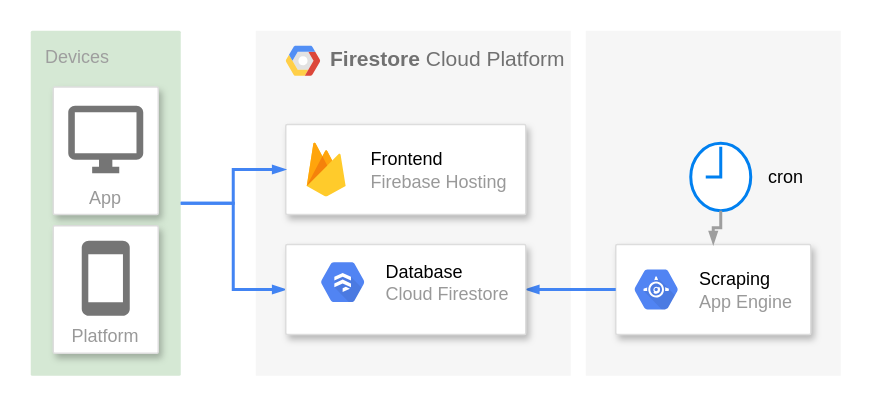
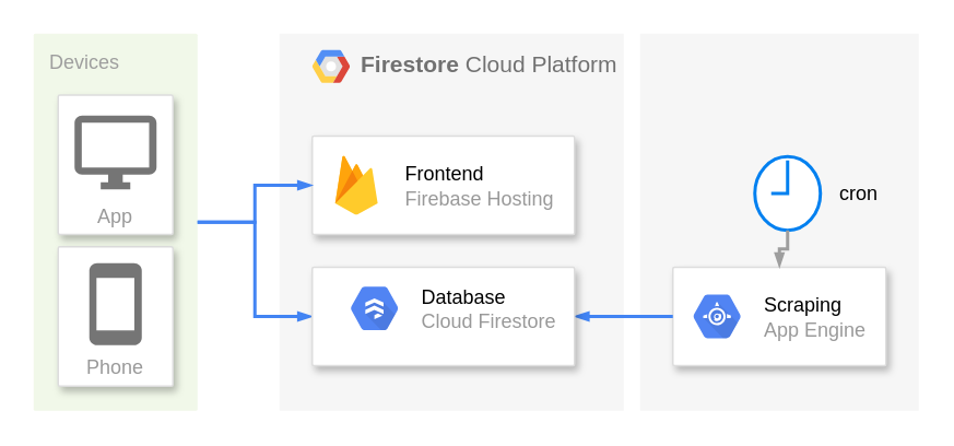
  <mxCell id="0" />
  <mxCell id="1" parent="0" />
- <mxCell id="2" value="Devices" style="points=[[0,0,0],[0.25,0,0],[0.5,0,0],[0.75,0,0],[1,0,0],[1,0.25,0],[1,0.5,0],[1,0.75,0],[1,1,0],[0.75,1,0],[0.5,1,0],[0.25,1,0],[0,1,0],[0,0.75,0],[0,0.5,0],[0,0.25,0]];rounded=1;absoluteArcSize=1;arcSize=2;html=1;strokeColor=none;shadow=0;dashed=0;fontSize=12;fontColor=#9E9E9E;align=left;verticalAlign=top;spacing=10;spacingTop=-4;fillColor=#d5e8d4;" vertex="1" parent="1"><mxGeometry x="20" y="20" width="100" height="230" as="geometry" /></mxCell>
+ <mxCell id="2" value="Devices" style="points=[[0,0,0],[0.25,0,0],[0.5,0,0],[0.75,0,0],[1,0,0],[1,0.25,0],[1,0.5,0],[1,0.75,0],[1,1,0],[0.75,1,0],[0.5,1,0],[0.25,1,0],[0,1,0],[0,0.75,0],[0,0.5,0],[0,0.25,0]];rounded=1;absoluteArcSize=1;arcSize=2;html=1;strokeColor=none;shadow=0;dashed=0;fontSize=12;fontColor=#9E9E9E;align=left;verticalAlign=top;spacing=10;spacingTop=-4;fillColor=#F1F8E9;" vertex="1" parent="1"><mxGeometry x="20" y="20" width="100" height="230" as="geometry" /></mxCell>
  <mxCell id="3" value="" style="fillColor=#F6F6F6;strokeColor=none;shadow=0;fontSize=14;align=left;spacing=10;fontColor=#717171;9E9E9E;verticalAlign=top;spacingTop=-4;fontStyle=0;spacingLeft=40;html=1;" vertex="1" parent="1"><mxGeometry x="390" y="20" width="170" height="230" as="geometry" /></mxCell>
  <mxCell id="4" value="&lt;b&gt;Firestore &lt;/b&gt;Cloud Platform" style="fillColor=#F6F6F6;strokeColor=none;shadow=0;fontSize=14;align=left;spacing=10;fontColor=#717171;9E9E9E;verticalAlign=top;spacingTop=-4;fontStyle=0;spacingLeft=40;html=1;" vertex="1" parent="1"><mxGeometry x="170" y="20" width="210" height="230" as="geometry" /></mxCell>
  <mxCell id="5" value="" style="shape=mxgraph.gcp2.google_cloud_platform;fillColor=#F6F6F6;strokeColor=none;shadow=0;gradientColor=none;" vertex="1" parent="4"><mxGeometry width="23" height="20" relative="1" as="geometry"><mxPoint x="20" y="10" as="offset" /></mxGeometry></mxCell>
  <mxCell id="6" value="" style="group" vertex="1" connectable="0" parent="4"><mxGeometry x="20" y="62.5" width="160" height="60" as="geometry" /></mxCell>
  <mxCell id="7" value="" style="strokeColor=#dddddd;shadow=1;strokeWidth=1;rounded=1;absoluteArcSize=1;arcSize=2;" vertex="1" parent="6"><mxGeometry width="160" height="60" as="geometry" /></mxCell>
  <mxCell id="8" value="&lt;font color=&quot;#000000&quot;&gt;Frontend&lt;/font&gt;&lt;br&gt;Firebase Hosting" style="dashed=0;connectable=0;html=1;fillColor=#5184F3;strokeColor=none;shape=mxgraph.gcp2.firebase;part=1;labelPosition=right;verticalLabelPosition=middle;align=left;verticalAlign=middle;spacingLeft=15;fontColor=#999999;fontSize=12;aspect=fixed;" vertex="1" parent="6"><mxGeometry width="25.92" height="36" relative="1" as="geometry"><mxPoint x="14" y="12" as="offset" /></mxGeometry></mxCell>
- <mxCell id="9" value="Platform" style="strokeColor=#dddddd;shadow=1;strokeWidth=1;rounded=1;absoluteArcSize=1;arcSize=2;labelPosition=center;verticalLabelPosition=middle;align=center;verticalAlign=bottom;spacingLeft=0;fontColor=#999999;fontSize=12;whiteSpace=wrap;spacingBottom=2;" vertex="1" parent="1"><mxGeometry x="35" y="150" width="70" height="85" as="geometry" /></mxCell>
+ <mxCell id="9" value="Phone" style="strokeColor=#dddddd;shadow=1;strokeWidth=1;rounded=1;absoluteArcSize=1;arcSize=2;labelPosition=center;verticalLabelPosition=middle;align=center;verticalAlign=bottom;spacingLeft=0;fontColor=#999999;fontSize=12;whiteSpace=wrap;spacingBottom=2;" vertex="1" parent="1"><mxGeometry x="35" y="150" width="70" height="85" as="geometry" /></mxCell>
  <mxCell id="10" value="" style="dashed=0;connectable=0;html=1;fillColor=#757575;strokeColor=none;shape=mxgraph.gcp2.phone;part=1;" vertex="1" parent="9"><mxGeometry x="0.5" width="32" height="50" relative="1" as="geometry"><mxPoint x="-16" y="10" as="offset" /></mxGeometry></mxCell>
  <mxCell id="11" value="App" style="strokeColor=#dddddd;shadow=1;strokeWidth=1;rounded=1;absoluteArcSize=1;arcSize=2;labelPosition=center;verticalLabelPosition=middle;align=center;verticalAlign=bottom;spacingLeft=0;fontColor=#999999;fontSize=12;whiteSpace=wrap;spacingBottom=2;" vertex="1" parent="1"><mxGeometry x="35" y="57.5" width="70" height="85" as="geometry" /></mxCell>
  <mxCell id="12" value="" style="dashed=0;connectable=0;html=1;fillColor=#757575;strokeColor=none;shape=mxgraph.gcp2.desktop;part=1;" vertex="1" parent="11"><mxGeometry x="0.5" width="50" height="45" relative="1" as="geometry"><mxPoint x="-25" y="12.5" as="offset" /></mxGeometry></mxCell>
  <mxCell id="13" value="" style="strokeColor=#dddddd;shadow=1;strokeWidth=1;rounded=1;absoluteArcSize=1;arcSize=2;" vertex="1" parent="1"><mxGeometry x="410" y="162.5" width="130" height="60" as="geometry" /></mxCell>
  <mxCell id="14" value="&lt;font color=&quot;#000000&quot;&gt;Scraping&lt;/font&gt;&lt;br&gt;App Engine" style="dashed=0;connectable=0;html=1;fillColor=#5184F3;strokeColor=none;shape=mxgraph.gcp2.hexIcon;prIcon=app_engine;part=1;labelPosition=right;verticalLabelPosition=middle;align=left;verticalAlign=middle;spacingLeft=5;fontColor=#999999;fontSize=12;" vertex="1" parent="13"><mxGeometry y="0.5" width="44" height="39" relative="1" as="geometry"><mxPoint x="5" y="-19.5" as="offset" /></mxGeometry></mxCell>
  <mxCell id="15" value="" style="edgeStyle=orthogonalEdgeStyle;fontSize=12;html=1;endArrow=blockThin;endFill=1;rounded=0;strokeWidth=2;endSize=4;startSize=4;dashed=0;strokeColor=#4284F3;entryX=0;entryY=0.5;entryDx=0;entryDy=0;exitX=1;exitY=0.5;exitDx=0;exitDy=0;exitPerimeter=0;" edge="1" parent="1" source="2" target="7"><mxGeometry width="100" relative="1" as="geometry"><mxPoint x="120" y="140" as="sourcePoint" /><mxPoint x="190" y="100" as="targetPoint" /></mxGeometry></mxCell>
  <mxCell id="16" value="" style="edgeStyle=orthogonalEdgeStyle;fontSize=12;html=1;endArrow=blockThin;endFill=1;rounded=0;strokeWidth=2;endSize=4;startSize=4;dashed=0;strokeColor=#4284F3;entryX=0;entryY=0.5;entryDx=0;entryDy=0;exitX=1;exitY=0.5;exitDx=0;exitDy=0;exitPerimeter=0;" edge="1" parent="1" source="2" target="19"><mxGeometry width="100" relative="1" as="geometry"><mxPoint x="120" y="150" as="sourcePoint" /><mxPoint x="180" y="120" as="targetPoint" /></mxGeometry></mxCell>
  <mxCell id="17" value="" style="edgeStyle=orthogonalEdgeStyle;fontSize=12;html=1;endArrow=blockThin;endFill=1;rounded=0;strokeWidth=2;endSize=4;startSize=4;dashed=0;strokeColor=#4284F3;exitX=0;exitY=0.5;exitDx=0;exitDy=0;entryX=1;entryY=0.5;entryDx=0;entryDy=0;" edge="1" parent="1" source="13" target="19"><mxGeometry width="100" relative="1" as="geometry"><mxPoint x="410" y="120" as="sourcePoint" /><mxPoint x="510" y="120" as="targetPoint" /></mxGeometry></mxCell>
  <mxCell id="18" value="" style="group" vertex="1" connectable="0" parent="1"><mxGeometry x="190" y="162.5" width="160" height="60" as="geometry" /></mxCell>
  <mxCell id="19" value="" style="strokeColor=#dddddd;shadow=1;strokeWidth=1;rounded=1;absoluteArcSize=1;arcSize=2;verticalAlign=middle;" vertex="1" parent="18"><mxGeometry width="160" height="60" as="geometry" /></mxCell>
  <mxCell id="20" value="&lt;span style=&quot;font-weight: normal&quot;&gt;&lt;font style=&quot;font-size: 12px&quot;&gt;&lt;font color=&quot;#000000&quot;&gt;Database&lt;br&gt;&lt;/font&gt;Cloud Firestore&lt;/font&gt;&lt;/span&gt;" style="html=1;fillColor=#5184F3;strokeColor=none;verticalAlign=middle;labelPosition=right;verticalLabelPosition=middle;align=left;spacingTop=0;fontSize=11;fontStyle=1;fontColor=#999999;shape=mxgraph.gcp2.hexIcon;prIcon=cloud_firestore;spacingLeft=5;" vertex="1" parent="18"><mxGeometry x="16" y="5.62" width="44" height="39" as="geometry" /></mxCell>
  <mxCell id="21" value="cron" style="html=1;verticalLabelPosition=middle;align=left;labelBackgroundColor=none;verticalAlign=middle;strokeWidth=2;strokeColor=#0080F0;shadow=0;dashed=0;shape=mxgraph.ios7.icons.clock;labelPosition=right;spacingRight=0;spacingLeft=10;" vertex="1" parent="1"><mxGeometry x="460" y="95" width="40" height="45" as="geometry" /></mxCell>
  <mxCell id="22" value="" style="edgeStyle=orthogonalEdgeStyle;fontSize=12;html=1;endArrow=blockThin;endFill=1;rounded=0;strokeWidth=2;endSize=4;startSize=4;dashed=0;strokeColor=#9E9E9E;entryX=0.5;entryY=0;entryDx=0;entryDy=0;" edge="1" parent="1" source="21" target="13"><mxGeometry width="100" relative="1" as="geometry"><mxPoint x="340" y="180" as="sourcePoint" /><mxPoint x="440" y="180" as="targetPoint" /></mxGeometry></mxCell>
